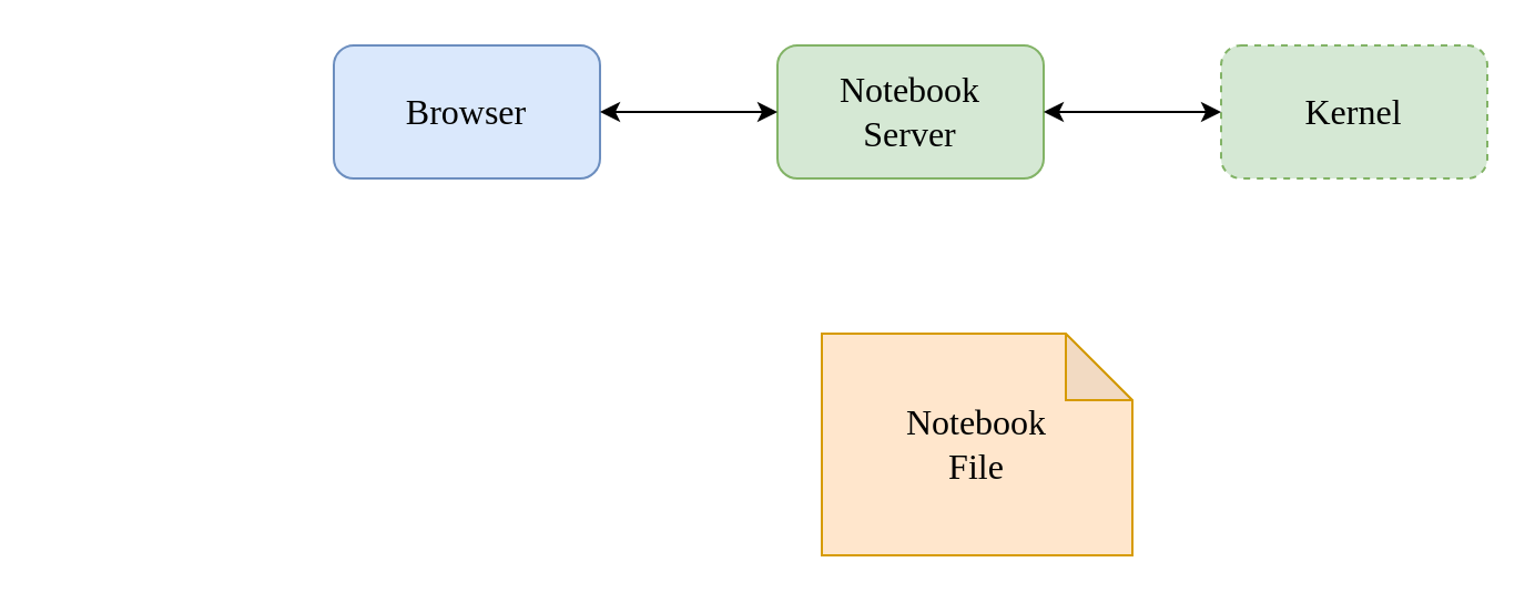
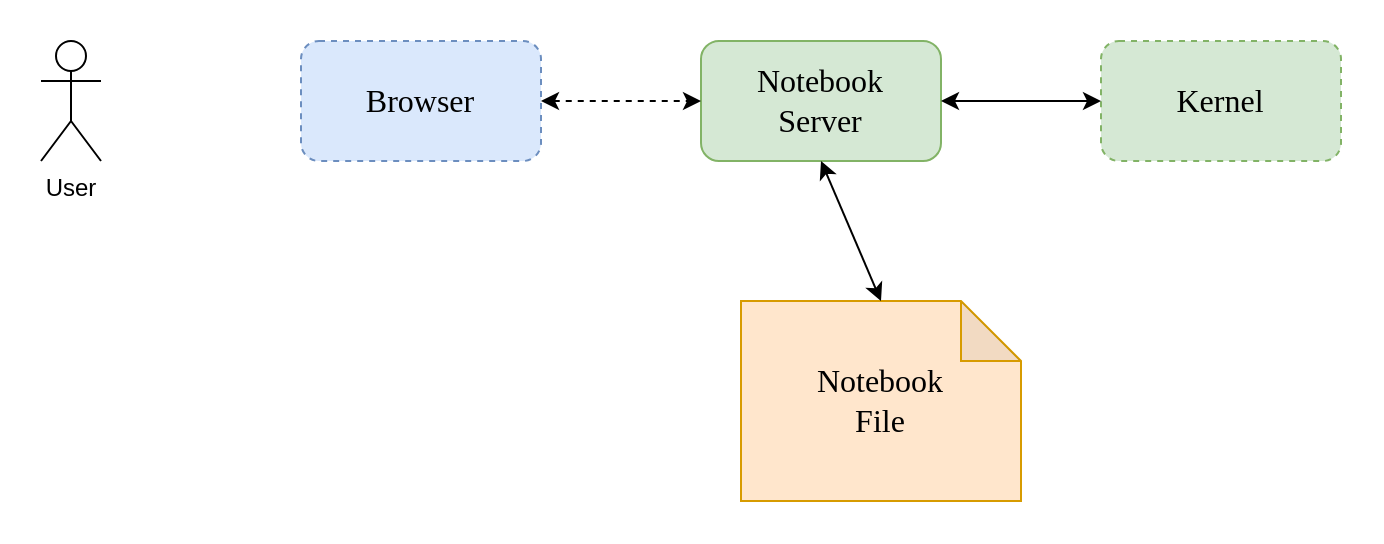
  <mxCell id="0" />
  <mxCell id="1" parent="0" />
  <mxCell id="2" value="&lt;div style=&quot;font-size: 16px&quot;&gt;&lt;font style=&quot;font-size: 16px&quot; face=&quot;NimbusSan&quot;&gt;Notebook&lt;/font&gt;&lt;/div&gt;&lt;div style=&quot;font-size: 16px&quot;&gt;&lt;font style=&quot;font-size: 16px&quot; face=&quot;NimbusSan&quot;&gt;Server&lt;br&gt;&lt;/font&gt;&lt;/div&gt;" style="rounded=1;whiteSpace=wrap;html=1;fillColor=#d5e8d4;strokeColor=#82b366;" vertex="1" parent="1"><mxGeometry x="350" y="20" width="120" height="60" as="geometry" /></mxCell>
- <mxCell id="3" value="&lt;font style=&quot;font-size: 16px&quot;&gt;Browser&lt;/font&gt;" style="rounded=1;whiteSpace=wrap;html=1;fillColor=#dae8fc;strokeColor=#6c8ebf;fontFamily=NimbusSan;" vertex="1" parent="1"><mxGeometry x="150" y="20" width="120" height="60" as="geometry" /></mxCell>
+ <mxCell id="3" value="&lt;font style=&quot;font-size: 16px&quot;&gt;Browser&lt;/font&gt;" style="rounded=1;whiteSpace=wrap;html=1;fillColor=#dae8fc;strokeColor=#6c8ebf;fontFamily=NimbusSan;dashed=1;" vertex="1" parent="1"><mxGeometry x="150" y="20" width="120" height="60" as="geometry" /></mxCell>
  <mxCell id="4" value="&lt;font style=&quot;font-size: 16px&quot; face=&quot;NimbusSan&quot;&gt;Kernel&lt;/font&gt;" style="rounded=1;whiteSpace=wrap;html=1;fillColor=#d5e8d4;strokeColor=#82b366;dashed=1;" vertex="1" parent="1"><mxGeometry x="550" y="20" width="120" height="60" as="geometry" /></mxCell>
+ <mxCell id="5" value="User" style="shape=umlActor;verticalLabelPosition=bottom;labelBackgroundColor=#ffffff;verticalAlign=top;html=1;outlineConnect=0;" vertex="1" parent="1"><mxGeometry x="20" y="20" width="30" height="60" as="geometry" /></mxCell>
  <mxCell id="6" value="&lt;div style=&quot;font-size: 16px&quot;&gt;&lt;font style=&quot;font-size: 16px&quot; face=&quot;NimbusSan&quot;&gt;Notebook&lt;/font&gt;&lt;/div&gt;&lt;div style=&quot;font-size: 16px&quot;&gt;&lt;font style=&quot;font-size: 16px&quot; face=&quot;NimbusSan&quot;&gt;File&lt;br&gt;&lt;/font&gt;&lt;/div&gt;" style="shape=note;whiteSpace=wrap;html=1;backgroundOutline=1;darkOpacity=0.05;fillColor=#ffe6cc;strokeColor=#d79b00;" vertex="1" parent="1"><mxGeometry x="370" y="150" width="140" height="100" as="geometry" /></mxCell>
- <mxCell id="7" value="" style="endArrow=classic;startArrow=classic;html=1;exitX=1;exitY=0.5;exitDx=0;exitDy=0;entryX=0;entryY=0.5;entryDx=0;entryDy=0;" edge="1" parent="1" source="3" target="2"><mxGeometry width="50" height="50" relative="1" as="geometry"><mxPoint x="300" y="90" as="sourcePoint" /><mxPoint x="350" y="40" as="targetPoint" /></mxGeometry></mxCell>
+ <mxCell id="7" value="" style="endArrow=classic;startArrow=classic;html=1;exitX=1;exitY=0.5;exitDx=0;exitDy=0;entryX=0;entryY=0.5;entryDx=0;entryDy=0;dashed=1;" edge="1" parent="1" source="3" target="2"><mxGeometry width="50" height="50" relative="1" as="geometry"><mxPoint x="300" y="90" as="sourcePoint" /><mxPoint x="350" y="40" as="targetPoint" /></mxGeometry></mxCell>
  <mxCell id="8" value="" style="endArrow=classic;startArrow=classic;html=1;entryX=1;entryY=0.5;entryDx=0;entryDy=0;" edge="1" parent="1" source="4" target="2"><mxGeometry width="50" height="50" relative="1" as="geometry"><mxPoint x="300" y="90" as="sourcePoint" /><mxPoint x="510" y="60" as="targetPoint" /></mxGeometry></mxCell>
+ <mxCell id="9" value="" style="endArrow=classic;startArrow=classic;html=1;exitX=0.5;exitY=0;exitDx=0;exitDy=0;exitPerimeter=0;entryX=0.5;entryY=1;entryDx=0;entryDy=0;" edge="1" parent="1" source="6" target="2"><mxGeometry width="50" height="50" relative="1" as="geometry"><mxPoint x="300" y="90" as="sourcePoint" /><mxPoint x="350" y="40" as="targetPoint" /></mxGeometry></mxCell>
